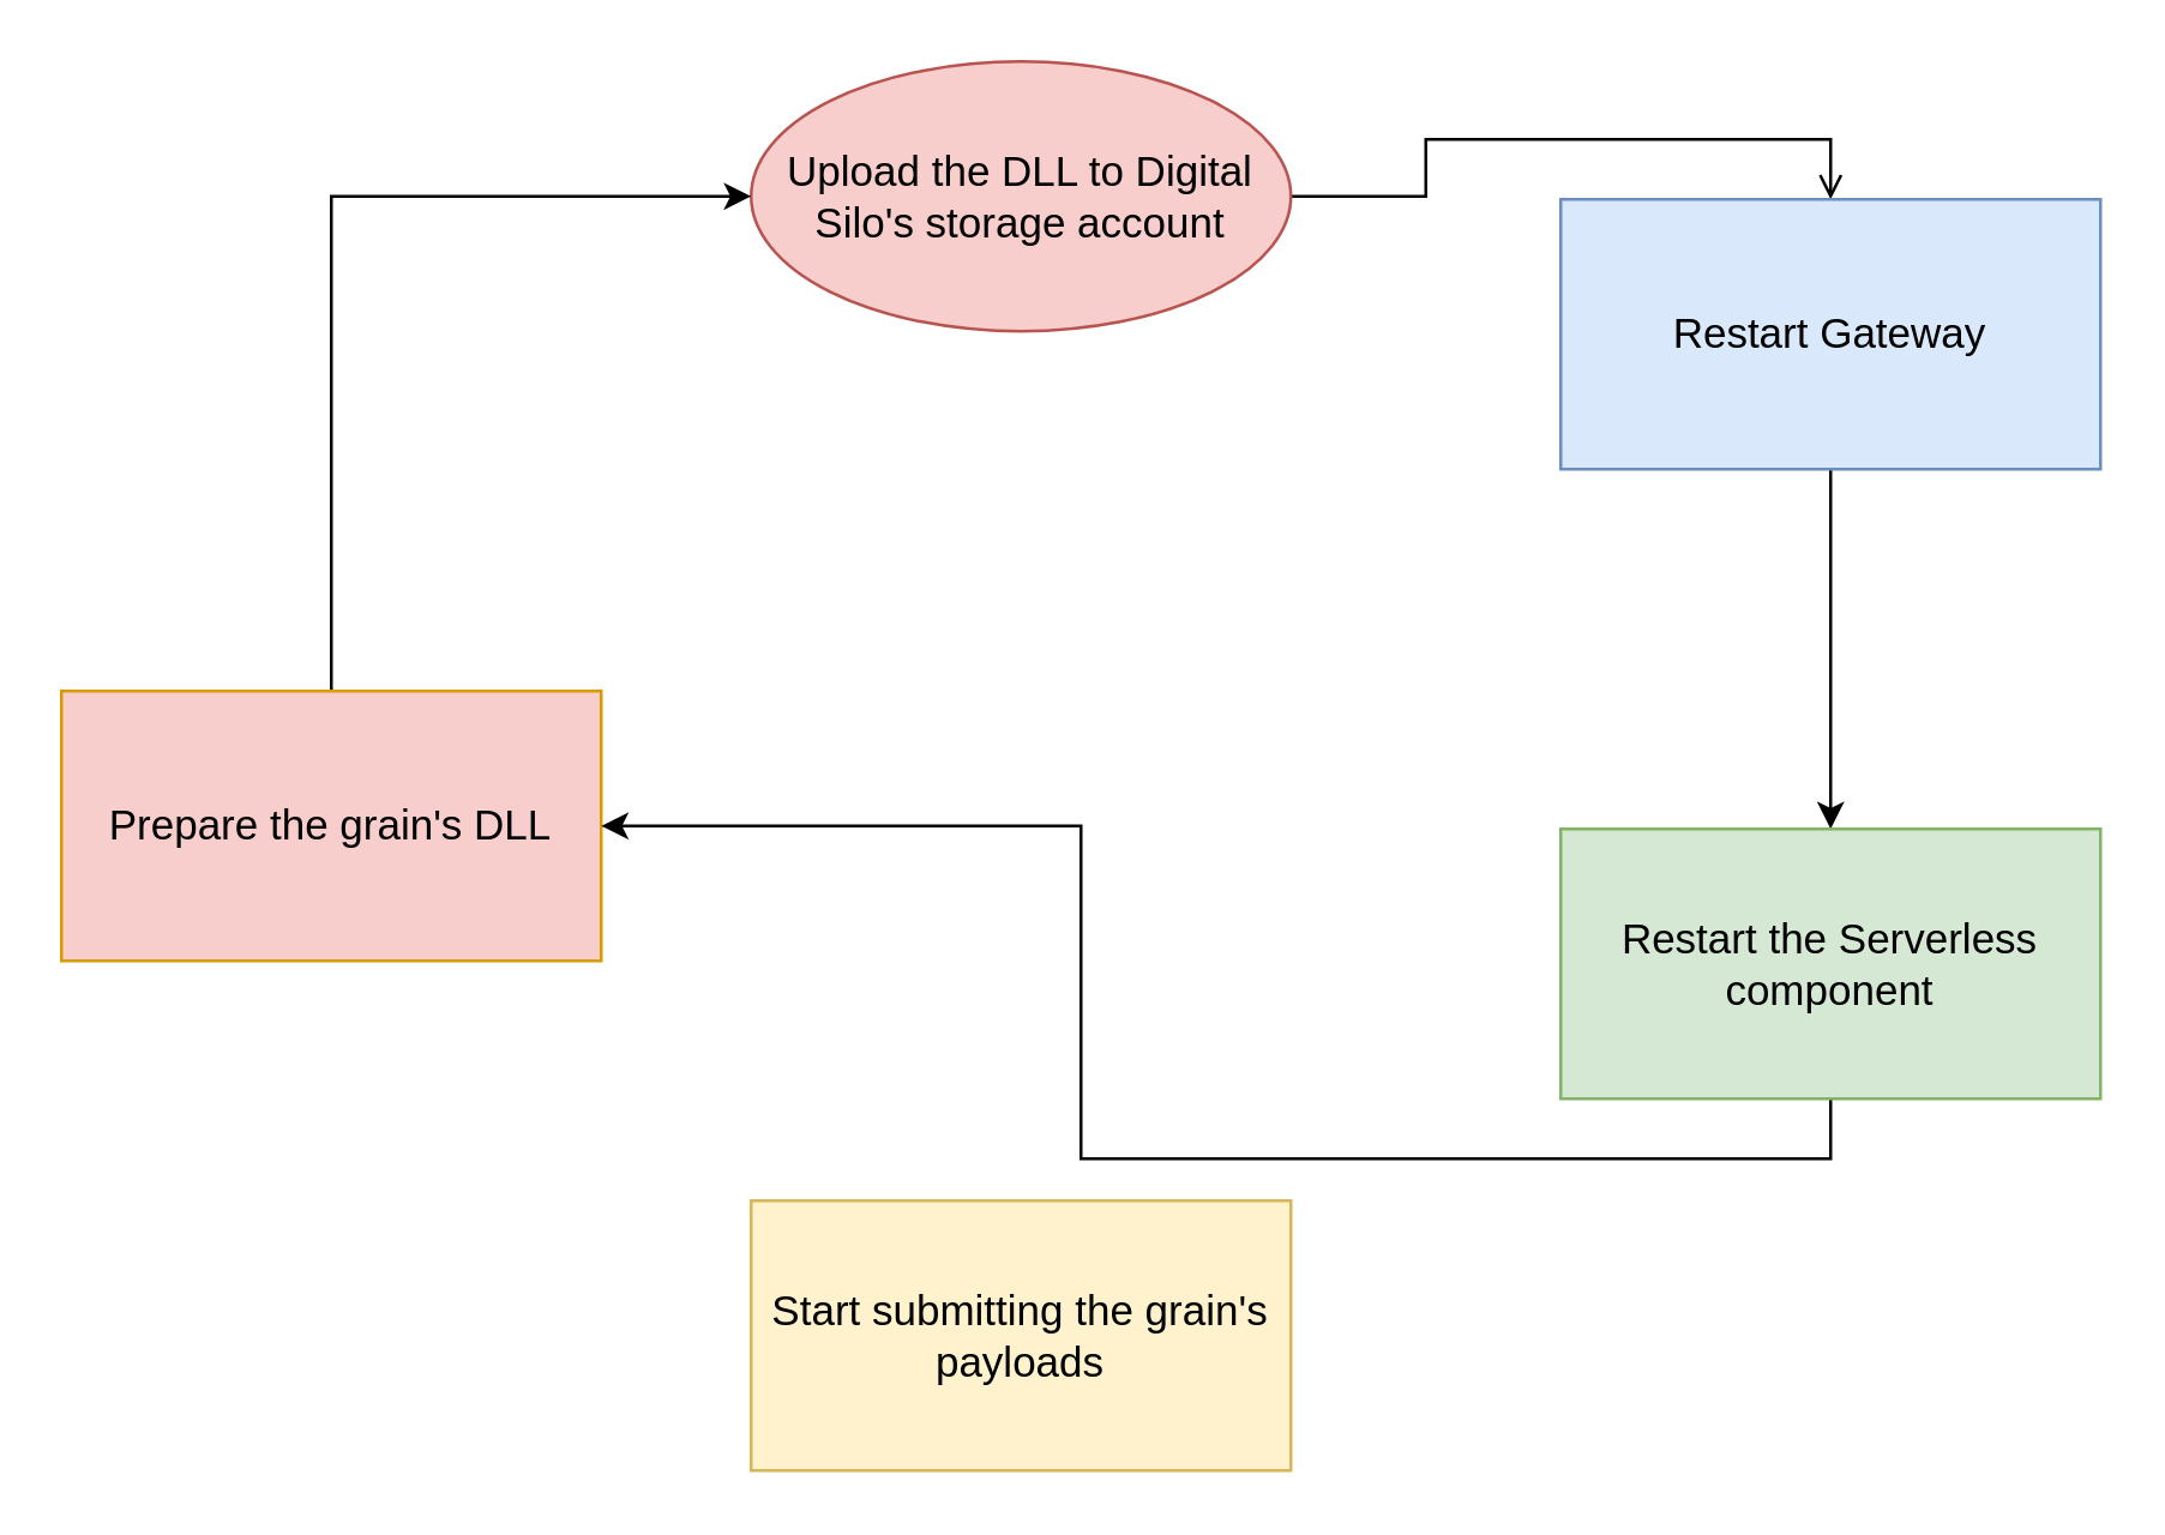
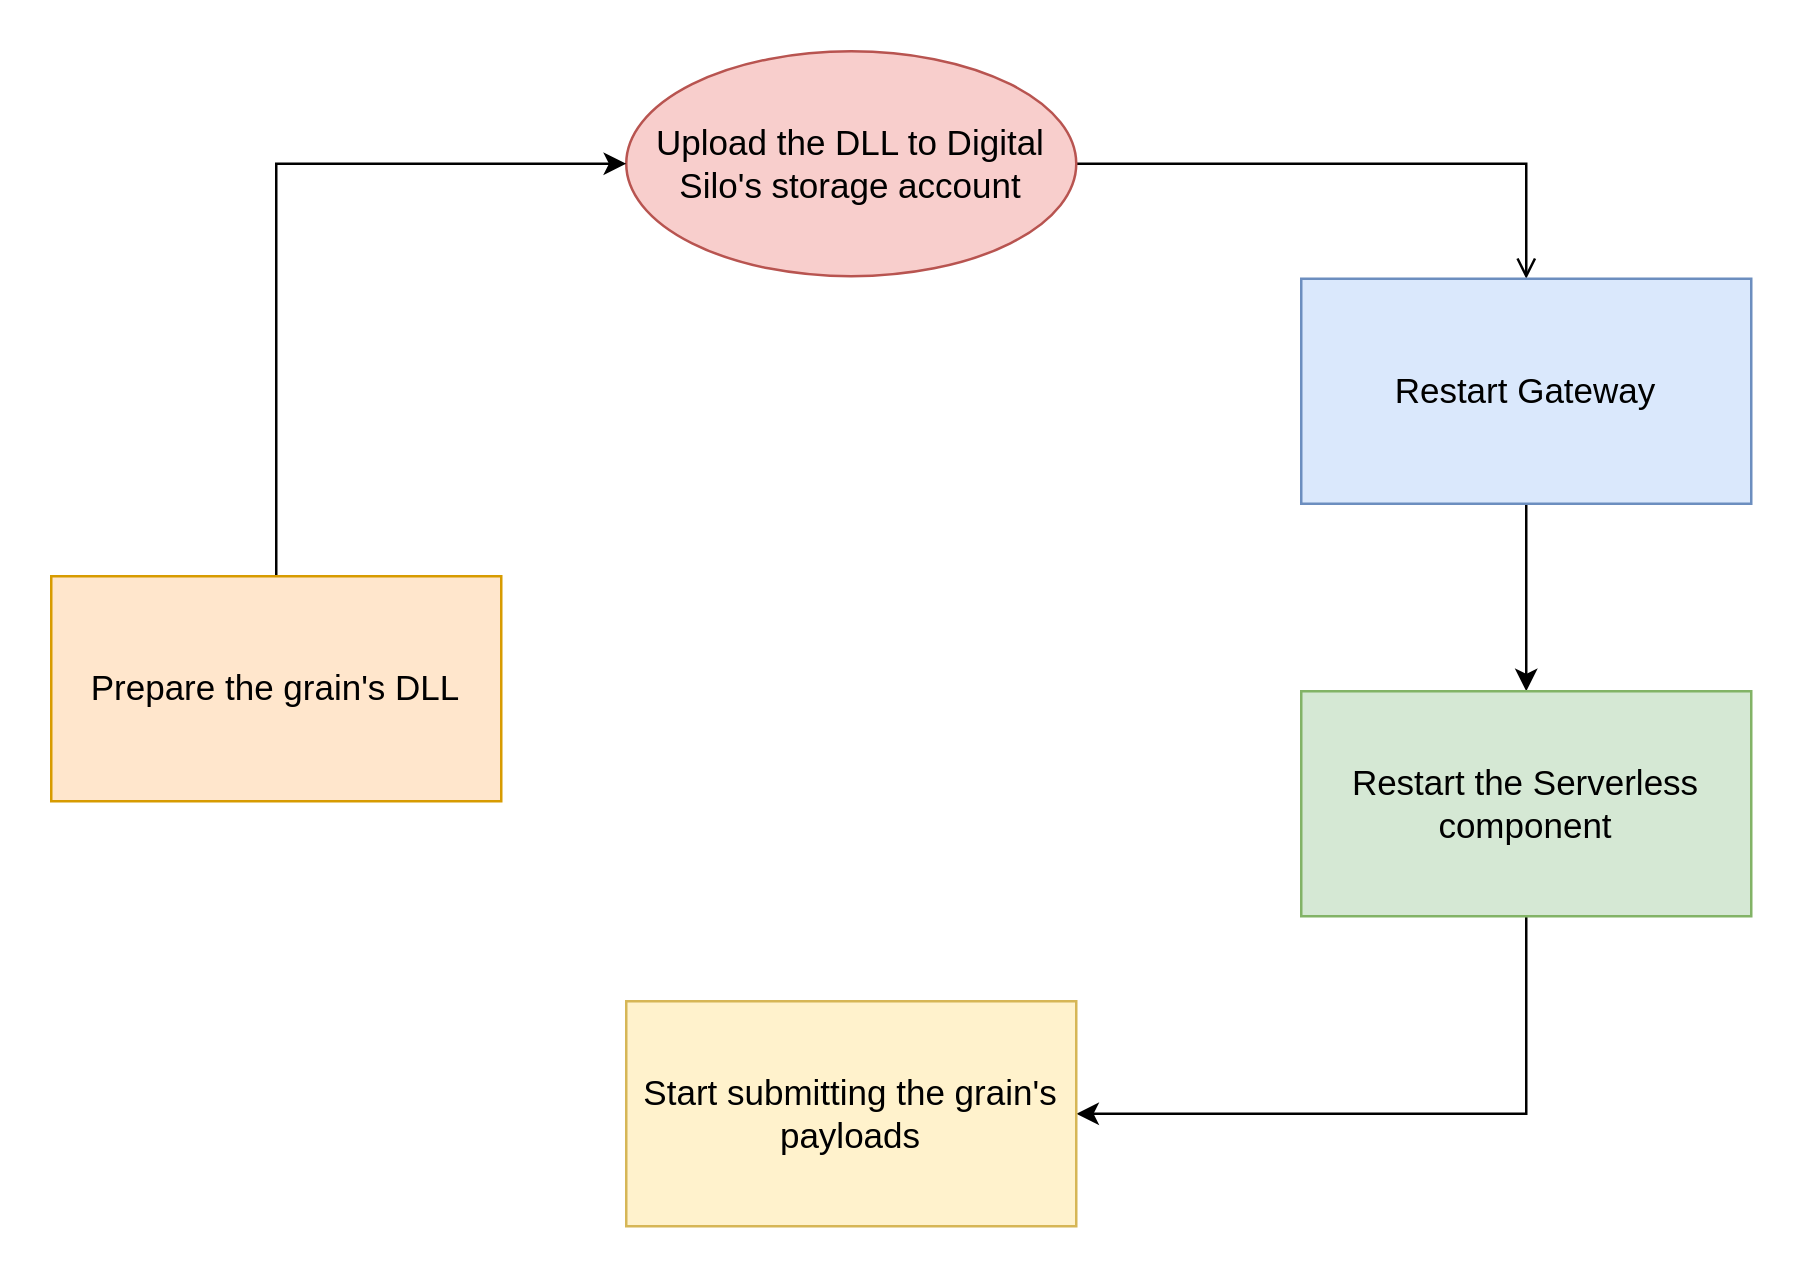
  <mxCell id="0" />
  <mxCell id="1" parent="0" />
  <mxCell id="2" style="edgeStyle=orthogonalEdgeStyle;rounded=0;orthogonalLoop=1;jettySize=auto;html=1;exitX=1;exitY=0.5;exitDx=0;exitDy=0;entryX=0.5;entryY=0;entryDx=0;entryDy=0;fontSize=14;endArrow=open;" edge="1" parent="1" source="3" target="7"><mxGeometry relative="1" as="geometry" /></mxCell>
  <mxCell id="3" value="Upload the DLL to Digital Silo's storage account" style="ellipse;whiteSpace=wrap;html=1;fontSize=14;fillColor=#f8cecc;strokeColor=#b85450;" vertex="1" parent="1"><mxGeometry x="250" y="20" width="180" height="90" as="geometry" /></mxCell>
  <mxCell id="4" style="edgeStyle=orthogonalEdgeStyle;rounded=0;orthogonalLoop=1;jettySize=auto;html=1;exitX=0.5;exitY=0;exitDx=0;exitDy=0;entryX=0;entryY=0.5;entryDx=0;entryDy=0;fontSize=14;" edge="1" parent="1" source="5" target="3"><mxGeometry relative="1" as="geometry" /></mxCell>
- <mxCell id="5" value="Prepare the grain's DLL" style="rounded=0;whiteSpace=wrap;html=1;fontSize=14;fillColor=#f8cecc;strokeColor=#d79b00;" vertex="1" parent="1"><mxGeometry x="20" y="230" width="180" height="90" as="geometry" /></mxCell>
+ <mxCell id="5" value="Prepare the grain's DLL" style="rounded=0;whiteSpace=wrap;html=1;fontSize=14;fillColor=#ffe6cc;strokeColor=#d79b00;" vertex="1" parent="1"><mxGeometry x="20" y="230" width="180" height="90" as="geometry" /></mxCell>
  <mxCell id="6" style="edgeStyle=orthogonalEdgeStyle;rounded=0;orthogonalLoop=1;jettySize=auto;html=1;exitX=0.5;exitY=1;exitDx=0;exitDy=0;entryX=0.5;entryY=0;entryDx=0;entryDy=0;fontSize=14;" edge="1" parent="1" source="7" target="9"><mxGeometry relative="1" as="geometry" /></mxCell>
- <mxCell id="7" value="Restart Gateway" style="rounded=0;whiteSpace=wrap;html=1;fontSize=14;fillColor=#dae8fc;strokeColor=#6c8ebf;" vertex="1" parent="1"><mxGeometry x="520" y="66" width="180" height="90" as="geometry" /></mxCell>
- <mxCell id="8" style="edgeStyle=orthogonalEdgeStyle;rounded=0;orthogonalLoop=1;jettySize=auto;html=1;exitX=0.5;exitY=1;exitDx=0;exitDy=0;fontSize=14;" edge="1" parent="1" source="9" target="5"><mxGeometry relative="1" as="geometry" /></mxCell>
+ <mxCell id="7" value="Restart Gateway" style="rounded=0;whiteSpace=wrap;html=1;fontSize=14;fillColor=#dae8fc;strokeColor=#6c8ebf;" vertex="1" parent="1"><mxGeometry x="520" y="111" width="180" height="90" as="geometry" /></mxCell>
+ <mxCell id="8" style="edgeStyle=orthogonalEdgeStyle;rounded=0;orthogonalLoop=1;jettySize=auto;html=1;exitX=0.5;exitY=1;exitDx=0;exitDy=0;entryX=1;entryY=0.5;entryDx=0;entryDy=0;fontSize=14;" edge="1" parent="1" source="9" target="10"><mxGeometry relative="1" as="geometry" /></mxCell>
  <mxCell id="9" value="Restart the Serverless&lt;br&gt;component" style="rounded=0;whiteSpace=wrap;html=1;fontSize=14;fillColor=#d5e8d4;strokeColor=#82b366;" vertex="1" parent="1"><mxGeometry x="520" y="276" width="180" height="90" as="geometry" /></mxCell>
  <mxCell id="10" value="Start submitting the grain's payloads" style="rounded=0;whiteSpace=wrap;html=1;fontSize=14;fillColor=#fff2cc;strokeColor=#d6b656;" vertex="1" parent="1"><mxGeometry x="250" y="400" width="180" height="90" as="geometry" /></mxCell>
